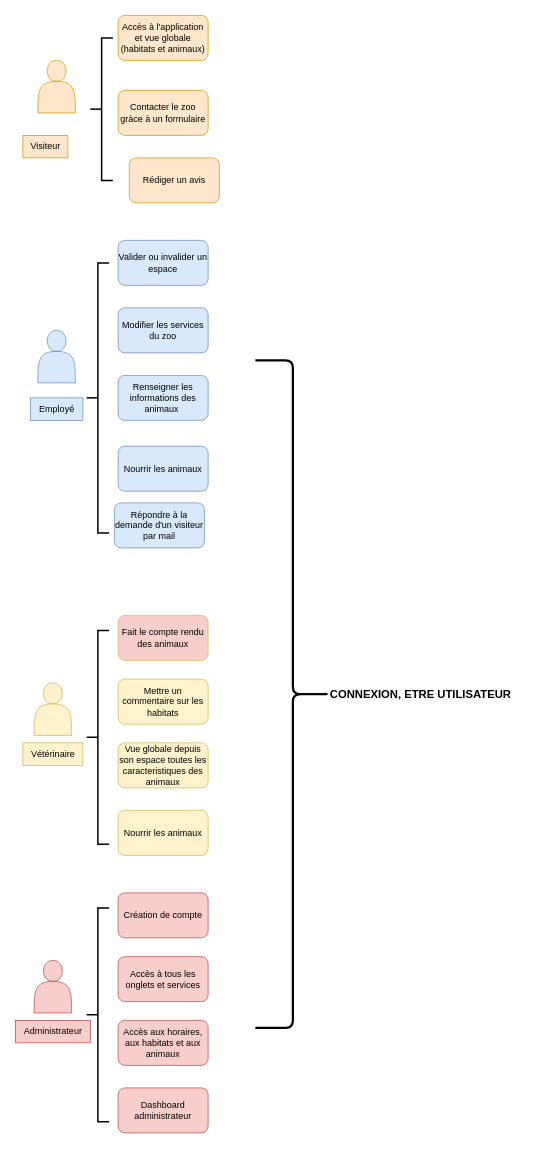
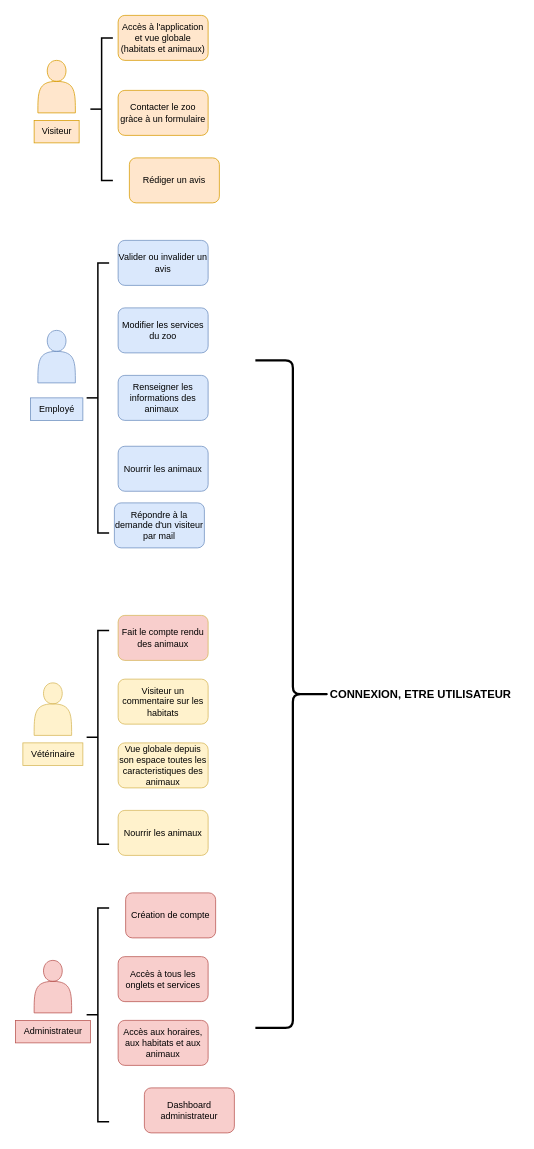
  <mxCell id="0" />
  <mxCell id="1" parent="0" />
  <mxCell id="2" value="" style="rounded=0;html=1;jettySize=auto;orthogonalLoop=1;fontSize=11;endArrow=block;endFill=0;endSize=8;strokeWidth=1;shadow=0;labelBackgroundColor=none;edgeStyle=orthogonalEdgeStyle;" parent="1" edge="1"><mxGeometry relative="1" as="geometry"><mxPoint x="30" y="180" as="targetPoint" /></mxGeometry></mxCell>
  <mxCell id="3" value="Yes" style="rounded=0;html=1;jettySize=auto;orthogonalLoop=1;fontSize=11;endArrow=block;endFill=0;endSize=8;strokeWidth=1;shadow=0;labelBackgroundColor=none;edgeStyle=orthogonalEdgeStyle;" parent="1" edge="1"><mxGeometry y="20" relative="1" as="geometry"><mxPoint as="offset" /><mxPoint x="30" y="300" as="targetPoint" /></mxGeometry></mxCell>
  <mxCell id="4" value="No" style="edgeStyle=orthogonalEdgeStyle;rounded=0;html=1;jettySize=auto;orthogonalLoop=1;fontSize=11;endArrow=block;endFill=0;endSize=8;strokeWidth=1;shadow=0;labelBackgroundColor=none;" parent="1" edge="1"><mxGeometry y="10" relative="1" as="geometry"><mxPoint as="offset" /><mxPoint x="80" y="220" as="sourcePoint" /></mxGeometry></mxCell>
  <mxCell id="5" value="Yes" style="edgeStyle=orthogonalEdgeStyle;rounded=0;html=1;jettySize=auto;orthogonalLoop=1;fontSize=11;endArrow=block;endFill=0;endSize=8;strokeWidth=1;shadow=0;labelBackgroundColor=none;" parent="1" edge="1"><mxGeometry y="10" relative="1" as="geometry"><mxPoint as="offset" /><mxPoint x="80" y="340" as="sourcePoint" /></mxGeometry></mxCell>
  <mxCell id="6" value="" style="rounded=0;html=1;jettySize=auto;orthogonalLoop=1;fontSize=11;endArrow=block;endFill=0;endSize=8;strokeWidth=1;shadow=0;labelBackgroundColor=none;edgeStyle=orthogonalEdgeStyle;" edge="1" parent="1"><mxGeometry relative="1" as="geometry"><mxPoint x="30" y="550" as="sourcePoint" /></mxGeometry></mxCell>
  <mxCell id="7" value="Yes" style="rounded=0;html=1;jettySize=auto;orthogonalLoop=1;fontSize=11;endArrow=block;endFill=0;endSize=8;strokeWidth=1;shadow=0;labelBackgroundColor=none;edgeStyle=orthogonalEdgeStyle;" edge="1" parent="1"><mxGeometry y="20" relative="1" as="geometry"><mxPoint as="offset" /><mxPoint x="30" y="680" as="sourcePoint" /></mxGeometry></mxCell>
  <mxCell id="8" value="No" style="edgeStyle=orthogonalEdgeStyle;rounded=0;html=1;jettySize=auto;orthogonalLoop=1;fontSize=11;endArrow=block;endFill=0;endSize=8;strokeWidth=1;shadow=0;labelBackgroundColor=none;" edge="1" parent="1"><mxGeometry y="10" relative="1" as="geometry"><mxPoint as="offset" /><mxPoint x="80" y="640" as="sourcePoint" /></mxGeometry></mxCell>
  <mxCell id="9" value="Yes" style="edgeStyle=orthogonalEdgeStyle;rounded=0;html=1;jettySize=auto;orthogonalLoop=1;fontSize=11;endArrow=block;endFill=0;endSize=8;strokeWidth=1;shadow=0;labelBackgroundColor=none;" edge="1" parent="1"><mxGeometry y="10" relative="1" as="geometry"><mxPoint as="offset" /><mxPoint x="130" y="760" as="targetPoint" /></mxGeometry></mxCell>
  <mxCell id="10" value="Accès à l'application et vue globale (habitats et animaux)" style="rounded=1;whiteSpace=wrap;html=1;fillColor=#ffe6cc;strokeColor=#d79b00;" vertex="1" parent="1"><mxGeometry x="157" y="20" width="120" height="60" as="geometry" /></mxCell>
  <mxCell id="11" value="Rédiger un avis" style="rounded=1;whiteSpace=wrap;html=1;fillColor=#ffe6cc;strokeColor=#d79b00;" vertex="1" parent="1"><mxGeometry x="172" y="210" width="120" height="60" as="geometry" /></mxCell>
  <mxCell id="12" value="Contacter le zoo gràce à un formulaire" style="rounded=1;whiteSpace=wrap;html=1;fillColor=#ffe6cc;strokeColor=#d79b00;" vertex="1" parent="1"><mxGeometry x="157" y="120" width="120" height="60" as="geometry" /></mxCell>
  <mxCell id="13" value="" style="strokeWidth=2;html=1;shape=mxgraph.flowchart.annotation_2;align=left;labelPosition=right;pointerEvents=1;" vertex="1" parent="1"><mxGeometry x="120" y="50" width="30" height="190" as="geometry" /></mxCell>
  <mxCell id="14" value="" style="shape=actor;whiteSpace=wrap;html=1;fillColor=#ffe6cc;strokeColor=#d79b00;" vertex="1" parent="1"><mxGeometry x="50" y="80" width="50" height="70" as="geometry" /></mxCell>
  <mxCell id="15" value="Employé" style="text;html=1;align=center;verticalAlign=middle;resizable=0;points=[];autosize=1;strokeColor=#6c8ebf;fillColor=#dae8fc;" vertex="1" parent="1"><mxGeometry x="40" y="530" width="70" height="30" as="geometry" /></mxCell>
- <mxCell id="16" value="Valider ou invalider un espace" style="rounded=1;whiteSpace=wrap;html=1;fillColor=#dae8fc;strokeColor=#6c8ebf;" vertex="1" parent="1"><mxGeometry x="157" y="320" width="120" height="60" as="geometry" /></mxCell>
+ <mxCell id="16" value="Valider ou invalider un avis" style="rounded=1;whiteSpace=wrap;html=1;fillColor=#dae8fc;strokeColor=#6c8ebf;" vertex="1" parent="1"><mxGeometry x="157" y="320" width="120" height="60" as="geometry" /></mxCell>
  <mxCell id="17" value="Renseigner les informations des animaux&amp;nbsp;" style="rounded=1;whiteSpace=wrap;html=1;fillColor=#dae8fc;strokeColor=#6c8ebf;" vertex="1" parent="1"><mxGeometry x="157" y="500" width="120" height="60" as="geometry" /></mxCell>
  <mxCell id="18" value="Modifier les services du zoo" style="rounded=1;whiteSpace=wrap;html=1;fillColor=#dae8fc;strokeColor=#6c8ebf;" vertex="1" parent="1"><mxGeometry x="157" y="410" width="120" height="60" as="geometry" /></mxCell>
  <mxCell id="19" value="" style="strokeWidth=2;html=1;shape=mxgraph.flowchart.annotation_2;align=left;labelPosition=right;pointerEvents=1;" vertex="1" parent="1"><mxGeometry x="115" y="350" width="30" height="360" as="geometry" /></mxCell>
  <mxCell id="20" value="" style="shape=actor;whiteSpace=wrap;html=1;fillColor=#dae8fc;strokeColor=#6c8ebf;" vertex="1" parent="1"><mxGeometry x="50" y="440" width="50" height="70" as="geometry" /></mxCell>
  <mxCell id="21" value="Nourrir les animaux" style="rounded=1;whiteSpace=wrap;html=1;fillColor=#dae8fc;strokeColor=#6c8ebf;" vertex="1" parent="1"><mxGeometry x="157" y="594.5" width="120" height="60" as="geometry" /></mxCell>
- <mxCell id="22" value="Visiteur" style="text;html=1;align=center;verticalAlign=middle;resizable=0;points=[];autosize=1;strokeColor=#d79b00;fillColor=#ffe6cc;" vertex="1" parent="1"><mxGeometry x="30" y="180" width="60" height="30" as="geometry" /></mxCell>
+ <mxCell id="22" value="Visiteur" style="text;html=1;align=center;verticalAlign=middle;resizable=0;points=[];autosize=1;strokeColor=#d79b00;fillColor=#ffe6cc;" vertex="1" parent="1"><mxGeometry x="45" y="160" width="60" height="30" as="geometry" /></mxCell>
  <mxCell id="23" value="Fait le compte rendu des animaux" style="rounded=1;whiteSpace=wrap;html=1;fillColor=#f8cecc;strokeColor=#d6b656;" vertex="1" parent="1"><mxGeometry x="157" y="820" width="120" height="60" as="geometry" /></mxCell>
  <mxCell id="24" value="Vue globale depuis son espace toutes les caracteristiques des animaux" style="rounded=1;whiteSpace=wrap;html=1;fillColor=#fff2cc;strokeColor=#d6b656;" vertex="1" parent="1"><mxGeometry x="157" y="990" width="120" height="60" as="geometry" /></mxCell>
- <mxCell id="25" value="Mettre un commentaire sur les habitats" style="rounded=1;whiteSpace=wrap;html=1;fillColor=#fff2cc;strokeColor=#d6b656;" vertex="1" parent="1"><mxGeometry x="157" y="905" width="120" height="60" as="geometry" /></mxCell>
+ <mxCell id="25" value="Visiteur un commentaire sur les habitats" style="rounded=1;whiteSpace=wrap;html=1;fillColor=#fff2cc;strokeColor=#d6b656;" vertex="1" parent="1"><mxGeometry x="157" y="905" width="120" height="60" as="geometry" /></mxCell>
  <mxCell id="26" value="" style="strokeWidth=2;html=1;shape=mxgraph.flowchart.annotation_2;align=left;labelPosition=right;pointerEvents=1;" vertex="1" parent="1"><mxGeometry x="115" y="840" width="30" height="285" as="geometry" /></mxCell>
  <mxCell id="27" value="" style="shape=actor;whiteSpace=wrap;html=1;fillColor=#fff2cc;strokeColor=#d6b656;" vertex="1" parent="1"><mxGeometry x="45" y="910" width="50" height="70" as="geometry" /></mxCell>
  <mxCell id="28" value="Nourrir les animaux" style="rounded=1;whiteSpace=wrap;html=1;fillColor=#fff2cc;strokeColor=#d6b656;" vertex="1" parent="1"><mxGeometry x="157" y="1080" width="120" height="60" as="geometry" /></mxCell>
  <mxCell id="29" value="Vétérinaire" style="text;html=1;align=center;verticalAlign=middle;resizable=0;points=[];autosize=1;strokeColor=#d6b656;fillColor=#fff2cc;" vertex="1" parent="1"><mxGeometry x="30" y="990" width="80" height="30" as="geometry" /></mxCell>
  <mxCell id="30" value="Répondre à la demande d'un visiteur par mail" style="rounded=1;whiteSpace=wrap;html=1;fillColor=#dae8fc;strokeColor=#6c8ebf;" vertex="1" parent="1"><mxGeometry x="152" y="670" width="120" height="60" as="geometry" /></mxCell>
  <mxCell id="31" value="&lt;font color=&quot;#ffffff&quot;&gt;Text&lt;/font&gt;" style="text;html=1;align=center;verticalAlign=middle;resizable=0;points=[];autosize=1;" vertex="1" parent="1"><mxGeometry x="95" y="1158" width="50" height="30" as="geometry" /></mxCell>
- <mxCell id="32" value="Création de compte" style="rounded=1;whiteSpace=wrap;html=1;fillColor=#f8cecc;strokeColor=#b85450;" vertex="1" parent="1"><mxGeometry x="157" y="1190" width="120" height="60" as="geometry" /></mxCell>
+ <mxCell id="32" value="Création de compte" style="rounded=1;whiteSpace=wrap;html=1;fillColor=#f8cecc;strokeColor=#b85450;" vertex="1" parent="1"><mxGeometry x="167" y="1190" width="120" height="60" as="geometry" /></mxCell>
  <mxCell id="33" value="Accès aux horaires, aux habitats et aux animaux" style="rounded=1;whiteSpace=wrap;html=1;fillColor=#f8cecc;strokeColor=#b85450;" vertex="1" parent="1"><mxGeometry x="157" y="1360" width="120" height="60" as="geometry" /></mxCell>
  <mxCell id="34" value="Accès à tous les onglets et services" style="rounded=1;whiteSpace=wrap;html=1;fillColor=#f8cecc;strokeColor=#b85450;" vertex="1" parent="1"><mxGeometry x="157" y="1275" width="120" height="60" as="geometry" /></mxCell>
  <mxCell id="35" value="" style="strokeWidth=2;html=1;shape=mxgraph.flowchart.annotation_2;align=left;labelPosition=right;pointerEvents=1;" vertex="1" parent="1"><mxGeometry x="115" y="1210" width="30" height="285" as="geometry" /></mxCell>
  <mxCell id="36" value="" style="shape=actor;whiteSpace=wrap;html=1;fillColor=#f8cecc;strokeColor=#b85450;" vertex="1" parent="1"><mxGeometry x="45" y="1280" width="50" height="70" as="geometry" /></mxCell>
- <mxCell id="37" value="Dashboard administrateur" style="rounded=1;whiteSpace=wrap;html=1;fillColor=#f8cecc;strokeColor=#b85450;" vertex="1" parent="1"><mxGeometry x="157" y="1450" width="120" height="60" as="geometry" /></mxCell>
+ <mxCell id="37" value="Dashboard administrateur" style="rounded=1;whiteSpace=wrap;html=1;fillColor=#f8cecc;strokeColor=#b85450;" vertex="1" parent="1"><mxGeometry x="192" y="1450" width="120" height="60" as="geometry" /></mxCell>
  <mxCell id="38" value="Administrateur" style="text;html=1;align=center;verticalAlign=middle;resizable=0;points=[];autosize=1;strokeColor=#b85450;fillColor=#f8cecc;" vertex="1" parent="1"><mxGeometry x="20" y="1360" width="100" height="30" as="geometry" /></mxCell>
  <mxCell id="39" value="" style="shape=curlyBracket;whiteSpace=wrap;html=1;rounded=1;flipH=1;labelPosition=right;verticalLabelPosition=middle;align=left;verticalAlign=middle;size=0.5;strokeWidth=3;" vertex="1" parent="1"><mxGeometry x="340" y="480" width="100" height="890" as="geometry" /></mxCell>
  <mxCell id="40" value="&lt;b&gt;&lt;font style=&quot;font-size: 15px;&quot;&gt;CONNEXION, ETRE UTILISATEUR&lt;/font&gt;&lt;/b&gt;" style="text;html=1;align=center;verticalAlign=middle;resizable=0;points=[];autosize=1;strokeColor=none;fillColor=none;strokeWidth=3;" vertex="1" parent="1"><mxGeometry x="430" y="910" width="260" height="30" as="geometry" /></mxCell>
